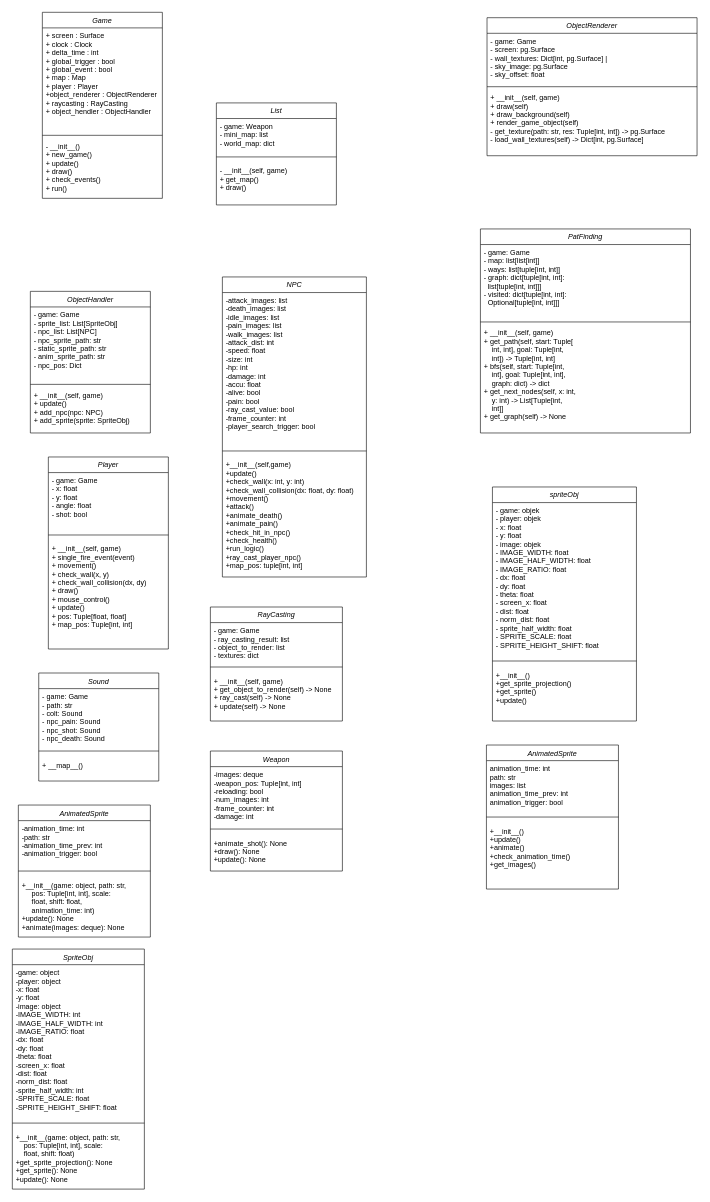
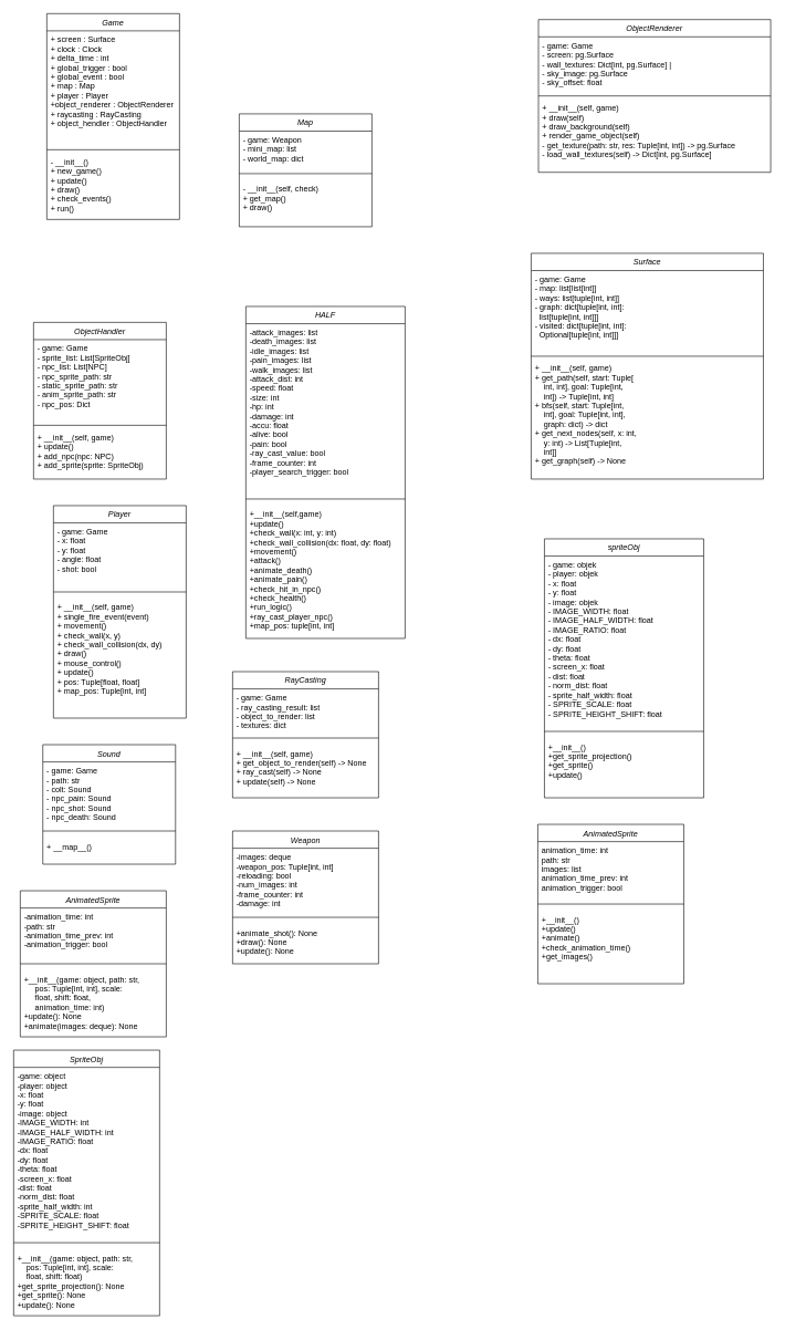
  <mxCell id="0" />
  <mxCell id="1" parent="0" />
  <mxCell id="2" value="Game" style="swimlane;fontStyle=2;align=center;verticalAlign=top;childLayout=stackLayout;horizontal=1;startSize=26;horizontalStack=0;resizeParent=1;resizeLast=0;collapsible=1;marginBottom=0;rounded=0;shadow=0;strokeWidth=1;" parent="1" vertex="1"><mxGeometry x="70" y="20" width="200" height="310" as="geometry"><mxRectangle x="230" y="140" width="160" height="26" as="alternateBounds" /></mxGeometry></mxCell>
  <mxCell id="3" value="+ screen : Surface&#10;+ clock : Clock&#10;+ delta_time : int&#10;+ global_trigger : bool&#10;+ global_event : bool&#10;+ map : Map&#10;+ player : Player&#10;+object_renderer : ObjectRenderer&#10;+ raycasting : RayCasting&#10;+ object_hendler : ObjectHandler&#10;" style="text;align=left;verticalAlign=top;spacingLeft=4;spacingRight=4;overflow=hidden;rotatable=0;points=[[0,0.5],[1,0.5]];portConstraint=eastwest;" parent="2" vertex="1"><mxGeometry y="26" width="200" height="174" as="geometry" /></mxCell>
  <mxCell id="4" value="" style="line;html=1;strokeWidth=1;align=left;verticalAlign=middle;spacingTop=-1;spacingLeft=3;spacingRight=3;rotatable=0;labelPosition=right;points=[];portConstraint=eastwest;" parent="2" vertex="1"><mxGeometry y="200" width="200" height="10" as="geometry" /></mxCell>
  <mxCell id="5" value="- __init__()&#10;+ new_game() &#10;+ update() &#10;+ draw() &#10;+ check_events()&#10;+ run()    " style="text;align=left;verticalAlign=top;spacingLeft=4;spacingRight=4;overflow=hidden;rotatable=0;points=[[0,0.5],[1,0.5]];portConstraint=eastwest;" parent="2" vertex="1"><mxGeometry y="210" width="200" height="100" as="geometry" /></mxCell>
  <mxCell id="6" value="ObjectHandler" style="swimlane;fontStyle=2;align=center;verticalAlign=top;childLayout=stackLayout;horizontal=1;startSize=26;horizontalStack=0;resizeParent=1;resizeLast=0;collapsible=1;marginBottom=0;rounded=0;shadow=0;strokeWidth=1;" vertex="1" parent="1"><mxGeometry x="50" y="485" width="200" height="236" as="geometry"><mxRectangle x="230" y="140" width="160" height="26" as="alternateBounds" /></mxGeometry></mxCell>
  <mxCell id="7" value="- game: Game &#10;- sprite_list: List[SpriteObj] &#10;- npc_list: List[NPC] &#10;- npc_sprite_path: str &#10;- static_sprite_path: str &#10;- anim_sprite_path: str &#10;- npc_pos: Dict                       " style="text;align=left;verticalAlign=top;spacingLeft=4;spacingRight=4;overflow=hidden;rotatable=0;points=[[0,0.5],[1,0.5]];portConstraint=eastwest;" vertex="1" parent="6"><mxGeometry y="26" width="200" height="124" as="geometry" /></mxCell>
  <mxCell id="8" value="" style="line;html=1;strokeWidth=1;align=left;verticalAlign=middle;spacingTop=-1;spacingLeft=3;spacingRight=3;rotatable=0;labelPosition=right;points=[];portConstraint=eastwest;" vertex="1" parent="6"><mxGeometry y="150" width="200" height="10" as="geometry" /></mxCell>
  <mxCell id="9" value=" + __init__(self, game) &#10;+ update() &#10;+ add_npc(npc: NPC) &#10;+ add_sprite(sprite: SpriteObj)" style="text;align=left;verticalAlign=top;spacingLeft=4;spacingRight=4;overflow=hidden;rotatable=0;points=[[0,0.5],[1,0.5]];portConstraint=eastwest;" vertex="1" parent="6"><mxGeometry y="160" width="200" height="60" as="geometry" /></mxCell>
- <mxCell id="10" value="NPC" style="swimlane;fontStyle=2;align=center;verticalAlign=top;childLayout=stackLayout;horizontal=1;startSize=26;horizontalStack=0;resizeParent=1;resizeLast=0;collapsible=1;marginBottom=0;rounded=0;shadow=0;strokeWidth=1;" vertex="1" parent="1"><mxGeometry x="370" y="461" width="240" height="500" as="geometry"><mxRectangle x="230" y="140" width="160" height="26" as="alternateBounds" /></mxGeometry></mxCell>
+ <mxCell id="10" value="HALF" style="swimlane;fontStyle=2;align=center;verticalAlign=top;childLayout=stackLayout;horizontal=1;startSize=26;horizontalStack=0;resizeParent=1;resizeLast=0;collapsible=1;marginBottom=0;rounded=0;shadow=0;strokeWidth=1;" vertex="1" parent="1"><mxGeometry x="370" y="461" width="240" height="500" as="geometry"><mxRectangle x="230" y="140" width="160" height="26" as="alternateBounds" /></mxGeometry></mxCell>
  <mxCell id="11" value="-attack_images: list &#10;-death_images: list&#10;-idle_images: list &#10;-pain_images: list &#10;-walk_images: list &#10;-attack_dist: int &#10;-speed: float &#10;-size: int &#10;-hp: int &#10;-damage: int &#10;-accu: float &#10;-alive: bool &#10;-pain: bool &#10;-ray_cast_value: bool&#10;-frame_counter: int &#10;-player_search_trigger: bool" style="text;align=left;verticalAlign=top;spacingLeft=4;spacingRight=4;overflow=hidden;rotatable=0;points=[[0,0.5],[1,0.5]];portConstraint=eastwest;" vertex="1" parent="10"><mxGeometry y="26" width="240" height="254" as="geometry" /></mxCell>
  <mxCell id="12" value="" style="line;html=1;strokeWidth=1;align=left;verticalAlign=middle;spacingTop=-1;spacingLeft=3;spacingRight=3;rotatable=0;labelPosition=right;points=[];portConstraint=eastwest;" vertex="1" parent="10"><mxGeometry y="280" width="240" height="20" as="geometry" /></mxCell>
  <mxCell id="13" value="+__init__(self,game)&#10;+update() &#10;+check_wall(x: int, y: int) &#10;+check_wall_collision(dx: float, dy: float) &#10;+movement() &#10;+attack() &#10;+animate_death() &#10;+animate_pain() &#10;+check_hit_in_npc() &#10;+check_health() &#10;+run_logic() &#10;+ray_cast_player_npc() &#10;+map_pos: tuple[int, int] " style="text;align=left;verticalAlign=top;spacingLeft=4;spacingRight=4;overflow=hidden;rotatable=0;points=[[0,0.5],[1,0.5]];portConstraint=eastwest;" vertex="1" parent="10"><mxGeometry y="300" width="240" height="200" as="geometry" /></mxCell>
- <mxCell id="14" value="List" style="swimlane;fontStyle=2;align=center;verticalAlign=top;childLayout=stackLayout;horizontal=1;startSize=26;horizontalStack=0;resizeParent=1;resizeLast=0;collapsible=1;marginBottom=0;rounded=0;shadow=0;strokeWidth=1;" vertex="1" parent="1"><mxGeometry x="360" y="171" width="200" height="170" as="geometry"><mxRectangle x="230" y="140" width="160" height="26" as="alternateBounds" /></mxGeometry></mxCell>
+ <mxCell id="14" value="Map" style="swimlane;fontStyle=2;align=center;verticalAlign=top;childLayout=stackLayout;horizontal=1;startSize=26;horizontalStack=0;resizeParent=1;resizeLast=0;collapsible=1;marginBottom=0;rounded=0;shadow=0;strokeWidth=1;" vertex="1" parent="1"><mxGeometry x="360" y="171" width="200" height="170" as="geometry"><mxRectangle x="230" y="140" width="160" height="26" as="alternateBounds" /></mxGeometry></mxCell>
  <mxCell id="15" value="- game: Weapon&#10;- mini_map: list&#10;- world_map: dict" style="text;align=left;verticalAlign=top;spacingLeft=4;spacingRight=4;overflow=hidden;rotatable=0;points=[[0,0.5],[1,0.5]];portConstraint=eastwest;" vertex="1" parent="14"><mxGeometry y="26" width="200" height="54" as="geometry" /></mxCell>
  <mxCell id="16" value="" style="line;html=1;strokeWidth=1;align=left;verticalAlign=middle;spacingTop=-1;spacingLeft=3;spacingRight=3;rotatable=0;labelPosition=right;points=[];portConstraint=eastwest;" vertex="1" parent="14"><mxGeometry y="80" width="200" height="20" as="geometry" /></mxCell>
- <mxCell id="17" value="- __init__(self, game)&#10;+ get_map()&#10;+ draw()" style="text;align=left;verticalAlign=top;spacingLeft=4;spacingRight=4;overflow=hidden;rotatable=0;points=[[0,0.5],[1,0.5]];portConstraint=eastwest;" vertex="1" parent="14"><mxGeometry y="100" width="200" height="70" as="geometry" /></mxCell>
+ <mxCell id="17" value="- __init__(self, check)&#10;+ get_map()&#10;+ draw()" style="text;align=left;verticalAlign=top;spacingLeft=4;spacingRight=4;overflow=hidden;rotatable=0;points=[[0,0.5],[1,0.5]];portConstraint=eastwest;" vertex="1" parent="14"><mxGeometry y="100" width="200" height="70" as="geometry" /></mxCell>
  <mxCell id="18" value="ObjectRenderer" style="swimlane;fontStyle=2;align=center;verticalAlign=top;childLayout=stackLayout;horizontal=1;startSize=26;horizontalStack=0;resizeParent=1;resizeLast=0;collapsible=1;marginBottom=0;rounded=0;shadow=0;strokeWidth=1;" vertex="1" parent="1"><mxGeometry x="811" y="29" width="350" height="230" as="geometry"><mxRectangle x="230" y="140" width="160" height="26" as="alternateBounds" /></mxGeometry></mxCell>
  <mxCell id="19" value="- game: Game &#10;- screen: pg.Surface &#10;- wall_textures: Dict[int, pg.Surface] |&#10;- sky_image: pg.Surface &#10;- sky_offset: float" style="text;align=left;verticalAlign=top;spacingLeft=4;spacingRight=4;overflow=hidden;rotatable=0;points=[[0,0.5],[1,0.5]];portConstraint=eastwest;" vertex="1" parent="18"><mxGeometry y="26" width="350" height="84" as="geometry" /></mxCell>
  <mxCell id="20" value="" style="line;html=1;strokeWidth=1;align=left;verticalAlign=middle;spacingTop=-1;spacingLeft=3;spacingRight=3;rotatable=0;labelPosition=right;points=[];portConstraint=eastwest;" vertex="1" parent="18"><mxGeometry y="110" width="350" height="10" as="geometry" /></mxCell>
  <mxCell id="21" value="+ __init__(self, game) &#10;+ draw(self) &#10;+ draw_background(self) &#10;+ render_game_object(self) &#10;- get_texture(path: str, res: Tuple[int, int]) -&gt; pg.Surface &#10;- load_wall_textures(self) -&gt; Dict[int, pg.Surface] " style="text;align=left;verticalAlign=top;spacingLeft=4;spacingRight=4;overflow=hidden;rotatable=0;points=[[0,0.5],[1,0.5]];portConstraint=eastwest;" vertex="1" parent="18"><mxGeometry y="120" width="350" height="110" as="geometry" /></mxCell>
- <mxCell id="22" value="PatFinding" style="swimlane;fontStyle=2;align=center;verticalAlign=top;childLayout=stackLayout;horizontal=1;startSize=26;horizontalStack=0;resizeParent=1;resizeLast=0;collapsible=1;marginBottom=0;rounded=0;shadow=0;strokeWidth=1;" vertex="1" parent="1"><mxGeometry x="800" y="381" width="350" height="340" as="geometry"><mxRectangle x="230" y="140" width="160" height="26" as="alternateBounds" /></mxGeometry></mxCell>
+ <mxCell id="22" value="Surface" style="swimlane;fontStyle=2;align=center;verticalAlign=top;childLayout=stackLayout;horizontal=1;startSize=26;horizontalStack=0;resizeParent=1;resizeLast=0;collapsible=1;marginBottom=0;rounded=0;shadow=0;strokeWidth=1;" vertex="1" parent="1"><mxGeometry x="800" y="381" width="350" height="340" as="geometry"><mxRectangle x="230" y="140" width="160" height="26" as="alternateBounds" /></mxGeometry></mxCell>
  <mxCell id="23" value="- game: Game &#10;- map: list[list[int]] &#10;- ways: list[tuple[int, int]] &#10;- graph: dict[tuple[int, int]: &#10;  list[tuple[int, int]]] &#10;- visited: dict[tuple[int, int]:&#10;  Optional[tuple[int, int]]]" style="text;align=left;verticalAlign=top;spacingLeft=4;spacingRight=4;overflow=hidden;rotatable=0;points=[[0,0.5],[1,0.5]];portConstraint=eastwest;" vertex="1" parent="22"><mxGeometry y="26" width="350" height="124" as="geometry" /></mxCell>
  <mxCell id="24" value="" style="line;html=1;strokeWidth=1;align=left;verticalAlign=middle;spacingTop=-1;spacingLeft=3;spacingRight=3;rotatable=0;labelPosition=right;points=[];portConstraint=eastwest;" vertex="1" parent="22"><mxGeometry y="150" width="350" height="10" as="geometry" /></mxCell>
  <mxCell id="25" value="+ __init__(self, game) &#10;+ get_path(self, start: Tuple[ &#10;    int, int], goal: Tuple[int, &#10;    int]) -&gt; Tuple[int, int] &#10;+ bfs(self, start: Tuple[int, &#10;    int], goal: Tuple[int, int], &#10;    graph: dict) -&gt; dict &#10;+ get_next_nodes(self, x: int, &#10;    y: int) -&gt; List[Tuple[int, &#10;    int]] &#10;+ get_graph(self) -&gt; None" style="text;align=left;verticalAlign=top;spacingLeft=4;spacingRight=4;overflow=hidden;rotatable=0;points=[[0,0.5],[1,0.5]];portConstraint=eastwest;" vertex="1" parent="22"><mxGeometry y="160" width="350" height="170" as="geometry" /></mxCell>
  <mxCell id="26" value="Player" style="swimlane;fontStyle=2;align=center;verticalAlign=top;childLayout=stackLayout;horizontal=1;startSize=26;horizontalStack=0;resizeParent=1;resizeLast=0;collapsible=1;marginBottom=0;rounded=0;shadow=0;strokeWidth=1;" vertex="1" parent="1"><mxGeometry x="80" y="761" width="200" height="320" as="geometry"><mxRectangle x="230" y="140" width="160" height="26" as="alternateBounds" /></mxGeometry></mxCell>
  <mxCell id="27" value="- game: Game &#10;- x: float &#10;- y: float &#10;- angle: float &#10;- shot: bool " style="text;align=left;verticalAlign=top;spacingLeft=4;spacingRight=4;overflow=hidden;rotatable=0;points=[[0,0.5],[1,0.5]];portConstraint=eastwest;" vertex="1" parent="26"><mxGeometry y="26" width="200" height="94" as="geometry" /></mxCell>
  <mxCell id="28" value="" style="line;html=1;strokeWidth=1;align=left;verticalAlign=middle;spacingTop=-1;spacingLeft=3;spacingRight=3;rotatable=0;labelPosition=right;points=[];portConstraint=eastwest;" vertex="1" parent="26"><mxGeometry y="120" width="200" height="20" as="geometry" /></mxCell>
  <mxCell id="29" value="+ __init__(self, game) &#10;+ single_fire_event(event) &#10;+ movement() &#10;+ check_wall(x, y) &#10;+ check_wall_collision(dx, dy) &#10;+ draw() &#10;+ mouse_control() &#10;+ update() &#10;+ pos: Tuple[float, float] &#10;+ map_pos: Tuple[int, int]" style="text;align=left;verticalAlign=top;spacingLeft=4;spacingRight=4;overflow=hidden;rotatable=0;points=[[0,0.5],[1,0.5]];portConstraint=eastwest;" vertex="1" parent="26"><mxGeometry y="140" width="200" height="180" as="geometry" /></mxCell>
  <mxCell id="30" value="RayCasting" style="swimlane;fontStyle=2;align=center;verticalAlign=top;childLayout=stackLayout;horizontal=1;startSize=26;horizontalStack=0;resizeParent=1;resizeLast=0;collapsible=1;marginBottom=0;rounded=0;shadow=0;strokeWidth=1;" vertex="1" parent="1"><mxGeometry x="350" y="1011" width="220" height="190" as="geometry"><mxRectangle x="230" y="140" width="160" height="26" as="alternateBounds" /></mxGeometry></mxCell>
  <mxCell id="31" value="- game: Game &#10;- ray_casting_result: list &#10;- object_to_render: list &#10;- textures: dict" style="text;align=left;verticalAlign=top;spacingLeft=4;spacingRight=4;overflow=hidden;rotatable=0;points=[[0,0.5],[1,0.5]];portConstraint=eastwest;" vertex="1" parent="30"><mxGeometry y="26" width="220" height="64" as="geometry" /></mxCell>
  <mxCell id="32" value="" style="line;html=1;strokeWidth=1;align=left;verticalAlign=middle;spacingTop=-1;spacingLeft=3;spacingRight=3;rotatable=0;labelPosition=right;points=[];portConstraint=eastwest;" vertex="1" parent="30"><mxGeometry y="90" width="220" height="20" as="geometry" /></mxCell>
  <mxCell id="33" value="+ __init__(self, game) &#10;+ get_object_to_render(self) -&gt; None &#10;+ ray_cast(self) -&gt; None &#10;+ update(self) -&gt; None" style="text;align=left;verticalAlign=top;spacingLeft=4;spacingRight=4;overflow=hidden;rotatable=0;points=[[0,0.5],[1,0.5]];portConstraint=eastwest;" vertex="1" parent="30"><mxGeometry y="110" width="220" height="80" as="geometry" /></mxCell>
  <mxCell id="34" value="Sound" style="swimlane;fontStyle=2;align=center;verticalAlign=top;childLayout=stackLayout;horizontal=1;startSize=26;horizontalStack=0;resizeParent=1;resizeLast=0;collapsible=1;marginBottom=0;rounded=0;shadow=0;strokeWidth=1;" vertex="1" parent="1"><mxGeometry x="64" y="1121" width="200" height="180" as="geometry"><mxRectangle x="230" y="140" width="160" height="26" as="alternateBounds" /></mxGeometry></mxCell>
  <mxCell id="35" value="- game: Game&#10;- path: str&#10;- colt: Sound&#10;- npc_pain: Sound&#10;- npc_shot: Sound&#10;- npc_death: Sound" style="text;align=left;verticalAlign=top;spacingLeft=4;spacingRight=4;overflow=hidden;rotatable=0;points=[[0,0.5],[1,0.5]];portConstraint=eastwest;" vertex="1" parent="34"><mxGeometry y="26" width="200" height="94" as="geometry" /></mxCell>
  <mxCell id="36" value="" style="line;html=1;strokeWidth=1;align=left;verticalAlign=middle;spacingTop=-1;spacingLeft=3;spacingRight=3;rotatable=0;labelPosition=right;points=[];portConstraint=eastwest;" vertex="1" parent="34"><mxGeometry y="120" width="200" height="20" as="geometry" /></mxCell>
  <mxCell id="37" value="+ __map__()" style="text;align=left;verticalAlign=top;spacingLeft=4;spacingRight=4;overflow=hidden;rotatable=0;points=[[0,0.5],[1,0.5]];portConstraint=eastwest;" vertex="1" parent="34"><mxGeometry y="140" width="200" height="40" as="geometry" /></mxCell>
  <mxCell id="38" value="spriteObj" style="swimlane;fontStyle=2;align=center;verticalAlign=top;childLayout=stackLayout;horizontal=1;startSize=26;horizontalStack=0;resizeParent=1;resizeLast=0;collapsible=1;marginBottom=0;rounded=0;shadow=0;strokeWidth=1;" vertex="1" parent="1"><mxGeometry x="820" y="811" width="240" height="390" as="geometry"><mxRectangle x="230" y="140" width="160" height="26" as="alternateBounds" /></mxGeometry></mxCell>
  <mxCell id="39" value="- game: objek&#10;- player: objek&#10;- x: float&#10;- y: float&#10;- image: objek&#10;- IMAGE_WIDTH: float&#10;- IMAGE_HALF_WIDTH: float&#10;- IMAGE_RATIO: float&#10;- dx: float&#10;- dy: float&#10;- theta: float&#10;- screen_x: float&#10;- dist: float&#10;- norm_dist: float&#10;- sprite_half_width: float&#10;- SPRITE_SCALE: float&#10;- SPRITE_HEIGHT_SHIFT: float" style="text;align=left;verticalAlign=top;spacingLeft=4;spacingRight=4;overflow=hidden;rotatable=0;points=[[0,0.5],[1,0.5]];portConstraint=eastwest;" vertex="1" parent="38"><mxGeometry y="26" width="240" height="254" as="geometry" /></mxCell>
  <mxCell id="40" value="" style="line;html=1;strokeWidth=1;align=left;verticalAlign=middle;spacingTop=-1;spacingLeft=3;spacingRight=3;rotatable=0;labelPosition=right;points=[];portConstraint=eastwest;" vertex="1" parent="38"><mxGeometry y="280" width="240" height="20" as="geometry" /></mxCell>
  <mxCell id="41" value="+__init__() &#10;+get_sprite_projection()&#10;+get_sprite() &#10;+update() " style="text;align=left;verticalAlign=top;spacingLeft=4;spacingRight=4;overflow=hidden;rotatable=0;points=[[0,0.5],[1,0.5]];portConstraint=eastwest;" vertex="1" parent="38"><mxGeometry y="300" width="240" height="90" as="geometry" /></mxCell>
  <mxCell id="42" value="Weapon" style="swimlane;fontStyle=2;align=center;verticalAlign=top;childLayout=stackLayout;horizontal=1;startSize=26;horizontalStack=0;resizeParent=1;resizeLast=0;collapsible=1;marginBottom=0;rounded=0;shadow=0;strokeWidth=1;" vertex="1" parent="1"><mxGeometry x="350" y="1251" width="220" height="200" as="geometry"><mxRectangle x="230" y="140" width="160" height="26" as="alternateBounds" /></mxGeometry></mxCell>
  <mxCell id="43" value="-images: deque &#10;-weapon_pos: Tuple[int, int] &#10;-reloading: bool &#10;-num_images: int &#10;-frame_counter: int &#10;-damage: int " style="text;align=left;verticalAlign=top;spacingLeft=4;spacingRight=4;overflow=hidden;rotatable=0;points=[[0,0.5],[1,0.5]];portConstraint=eastwest;" vertex="1" parent="42"><mxGeometry y="26" width="220" height="94" as="geometry" /></mxCell>
  <mxCell id="44" value="" style="line;html=1;strokeWidth=1;align=left;verticalAlign=middle;spacingTop=-1;spacingLeft=3;spacingRight=3;rotatable=0;labelPosition=right;points=[];portConstraint=eastwest;" vertex="1" parent="42"><mxGeometry y="120" width="220" height="20" as="geometry" /></mxCell>
  <mxCell id="45" value="+animate_shot(): None &#10;+draw(): None &#10;+update(): None" style="text;align=left;verticalAlign=top;spacingLeft=4;spacingRight=4;overflow=hidden;rotatable=0;points=[[0,0.5],[1,0.5]];portConstraint=eastwest;" vertex="1" parent="42"><mxGeometry y="140" width="220" height="50" as="geometry" /></mxCell>
  <mxCell id="46" value="AnimatedSprite" style="swimlane;fontStyle=2;align=center;verticalAlign=top;childLayout=stackLayout;horizontal=1;startSize=26;horizontalStack=0;resizeParent=1;resizeLast=0;collapsible=1;marginBottom=0;rounded=0;shadow=0;strokeWidth=1;" vertex="1" parent="1"><mxGeometry x="810" y="1241" width="220" height="240" as="geometry"><mxRectangle x="230" y="140" width="160" height="26" as="alternateBounds" /></mxGeometry></mxCell>
  <mxCell id="47" value="animation_time: int&#10;path: str&#10;images: list&#10;animation_time_prev: int&#10;animation_trigger: bool" style="text;align=left;verticalAlign=top;spacingLeft=4;spacingRight=4;overflow=hidden;rotatable=0;points=[[0,0.5],[1,0.5]];portConstraint=eastwest;" vertex="1" parent="46"><mxGeometry y="26" width="220" height="84" as="geometry" /></mxCell>
  <mxCell id="48" value="" style="line;html=1;strokeWidth=1;align=left;verticalAlign=middle;spacingTop=-1;spacingLeft=3;spacingRight=3;rotatable=0;labelPosition=right;points=[];portConstraint=eastwest;" vertex="1" parent="46"><mxGeometry y="110" width="220" height="20" as="geometry" /></mxCell>
  <mxCell id="49" value="+__init__() &#10;+update() &#10;+animate() &#10;+check_animation_time() &#10;+get_images()" style="text;align=left;verticalAlign=top;spacingLeft=4;spacingRight=4;overflow=hidden;rotatable=0;points=[[0,0.5],[1,0.5]];portConstraint=eastwest;" vertex="1" parent="46"><mxGeometry y="130" width="220" height="90" as="geometry" /></mxCell>
  <mxCell id="50" value="SpriteObj" style="swimlane;fontStyle=2;align=center;verticalAlign=top;childLayout=stackLayout;horizontal=1;startSize=26;horizontalStack=0;resizeParent=1;resizeLast=0;collapsible=1;marginBottom=0;rounded=0;shadow=0;strokeWidth=1;" vertex="1" parent="1"><mxGeometry x="20" y="1581" width="220" height="400" as="geometry"><mxRectangle x="230" y="140" width="160" height="26" as="alternateBounds" /></mxGeometry></mxCell>
  <mxCell id="51" value="-game: object &#10;-player: object &#10;-x: float &#10;-y: float&#10;-image: object &#10;-IMAGE_WIDTH: int &#10;-IMAGE_HALF_WIDTH: int &#10;-IMAGE_RATIO: float &#10;-dx: float &#10;-dy: float&#10;-theta: float &#10;-screen_x: float &#10;-dist: float &#10;-norm_dist: float &#10;-sprite_half_width: int &#10;-SPRITE_SCALE: float &#10;-SPRITE_HEIGHT_SHIFT: float" style="text;align=left;verticalAlign=top;spacingLeft=4;spacingRight=4;overflow=hidden;rotatable=0;points=[[0,0.5],[1,0.5]];portConstraint=eastwest;" vertex="1" parent="50"><mxGeometry y="26" width="220" height="254" as="geometry" /></mxCell>
  <mxCell id="52" value="" style="line;html=1;strokeWidth=1;align=left;verticalAlign=middle;spacingTop=-1;spacingLeft=3;spacingRight=3;rotatable=0;labelPosition=right;points=[];portConstraint=eastwest;" vertex="1" parent="50"><mxGeometry y="280" width="220" height="20" as="geometry" /></mxCell>
  <mxCell id="53" value="+__init__(game: object, path: str, &#10;    pos: Tuple[int, int], scale: &#10;    float, shift: float) &#10;+get_sprite_projection(): None &#10;+get_sprite(): None &#10;+update(): None " style="text;align=left;verticalAlign=top;spacingLeft=4;spacingRight=4;overflow=hidden;rotatable=0;points=[[0,0.5],[1,0.5]];portConstraint=eastwest;" vertex="1" parent="50"><mxGeometry y="300" width="220" height="100" as="geometry" /></mxCell>
  <mxCell id="54" value="AnimatedSprite" style="swimlane;fontStyle=2;align=center;verticalAlign=top;childLayout=stackLayout;horizontal=1;startSize=26;horizontalStack=0;resizeParent=1;resizeLast=0;collapsible=1;marginBottom=0;rounded=0;shadow=0;strokeWidth=1;" vertex="1" parent="1"><mxGeometry x="30" y="1341" width="220" height="220" as="geometry"><mxRectangle x="230" y="140" width="160" height="26" as="alternateBounds" /></mxGeometry></mxCell>
  <mxCell id="55" value="-animation_time: int &#10;-path: str &#10;-animation_time_prev: int &#10;-animation_trigger: bool " style="text;align=left;verticalAlign=top;spacingLeft=4;spacingRight=4;overflow=hidden;rotatable=0;points=[[0,0.5],[1,0.5]];portConstraint=eastwest;" vertex="1" parent="54"><mxGeometry y="26" width="220" height="74" as="geometry" /></mxCell>
  <mxCell id="56" value="" style="line;html=1;strokeWidth=1;align=left;verticalAlign=middle;spacingTop=-1;spacingLeft=3;spacingRight=3;rotatable=0;labelPosition=right;points=[];portConstraint=eastwest;" vertex="1" parent="54"><mxGeometry y="100" width="220" height="20" as="geometry" /></mxCell>
  <mxCell id="57" value="+__init__(game: object, path: str, &#10;     pos: Tuple[int, int], scale: &#10;     float, shift: float, &#10;     animation_time: int) &#10;+update(): None &#10;+animate(images: deque): None" style="text;align=left;verticalAlign=top;spacingLeft=4;spacingRight=4;overflow=hidden;rotatable=0;points=[[0,0.5],[1,0.5]];portConstraint=eastwest;" vertex="1" parent="54"><mxGeometry y="120" width="220" height="100" as="geometry" /></mxCell>
